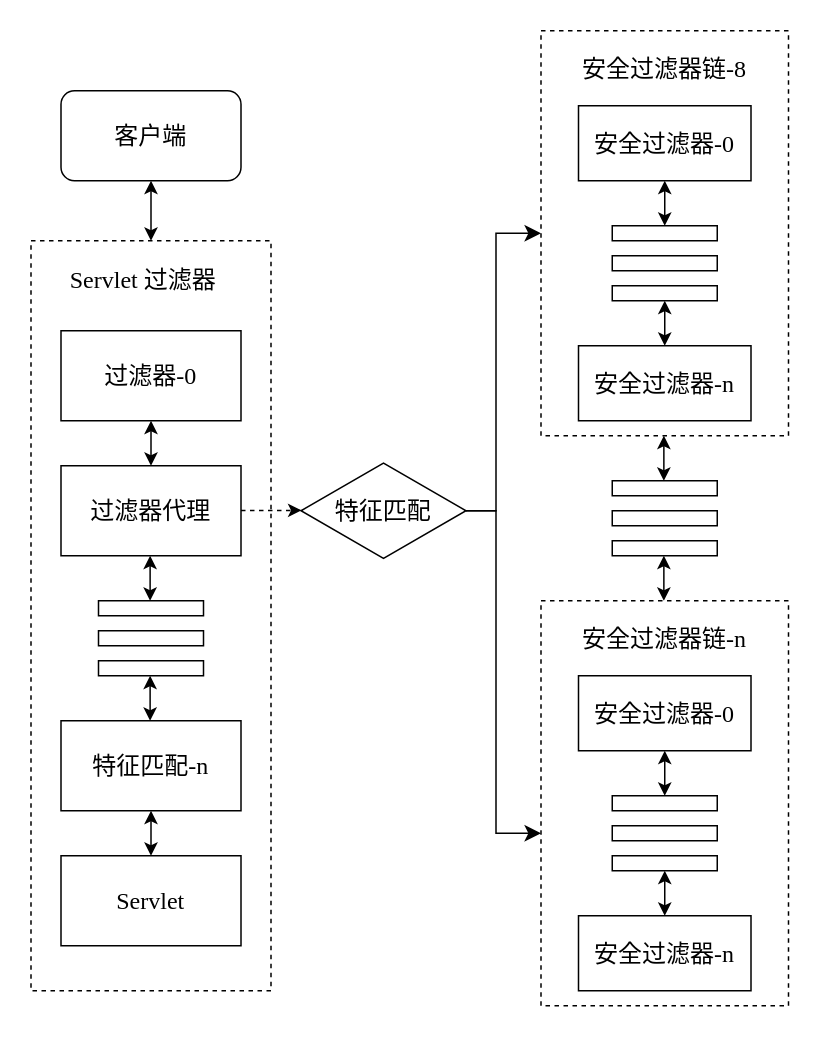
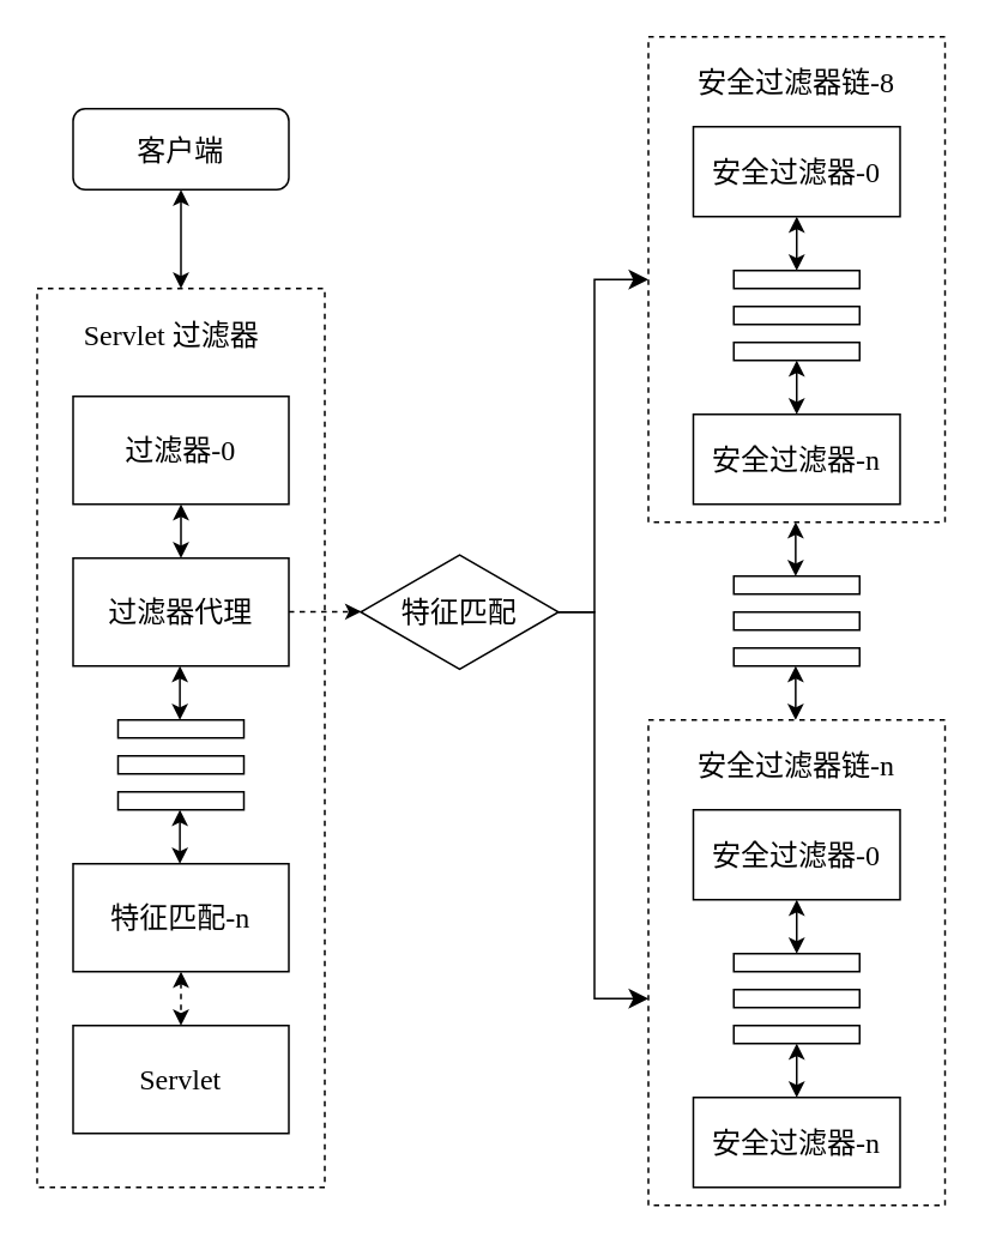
  <mxCell id="0" />
  <mxCell id="1" parent="0" />
  <mxCell id="2" value="" style="rounded=0;whiteSpace=wrap;html=1;dashed=1;fontFamily=Songti SC;fontSize=16;" parent="1" vertex="1"><mxGeometry x="20" y="160" width="160" height="500" as="geometry" /></mxCell>
  <mxCell id="3" style="edgeStyle=none;html=1;startArrow=classic;startFill=1;fontFamily=Songti SC;fontSize=16;" parent="1" source="4" edge="1"><mxGeometry relative="1" as="geometry"><mxPoint x="100" y="160" as="targetPoint" /></mxGeometry></mxCell>
- <mxCell id="4" value="客户端" style="rounded=1;whiteSpace=wrap;html=1;fontFamily=Songti SC;fontSize=16;" parent="1" vertex="1"><mxGeometry x="40" y="60" width="120" height="60" as="geometry" /></mxCell>
+ <mxCell id="4" value="客户端" style="rounded=1;whiteSpace=wrap;html=1;fontFamily=Songti SC;fontSize=16;" parent="1" vertex="1"><mxGeometry x="40" y="60" width="120" height="45" as="geometry" /></mxCell>
  <mxCell id="5" style="edgeStyle=none;html=1;entryX=0.5;entryY=0;entryDx=0;entryDy=0;startArrow=classic;startFill=1;fontFamily=Songti SC;fontSize=16;" parent="1" source="6" target="7" edge="1"><mxGeometry relative="1" as="geometry" /></mxCell>
  <mxCell id="6" value="过滤器-0" style="rounded=0;whiteSpace=wrap;html=1;fontFamily=Songti SC;fontSize=16;" parent="1" vertex="1"><mxGeometry x="40" y="220" width="120" height="60" as="geometry" /></mxCell>
  <mxCell id="7" value="过滤器代理" style="rounded=0;whiteSpace=wrap;html=1;fontFamily=Songti SC;fontSize=16;" parent="1" vertex="1"><mxGeometry x="40" y="310" width="120" height="60" as="geometry" /></mxCell>
- <mxCell id="8" style="edgeStyle=none;html=1;exitX=0.5;exitY=1;exitDx=0;exitDy=0;entryX=0.5;entryY=0;entryDx=0;entryDy=0;startArrow=classic;startFill=1;fontFamily=Songti SC;fontSize=16;" parent="1" source="9" target="10" edge="1"><mxGeometry relative="1" as="geometry" /></mxCell>
+ <mxCell id="8" style="edgeStyle=none;html=1;exitX=0.5;exitY=1;exitDx=0;exitDy=0;entryX=0.5;entryY=0;entryDx=0;entryDy=0;startArrow=classic;startFill=1;fontFamily=Songti SC;fontSize=16;dashed=1;" parent="1" source="9" target="10" edge="1"><mxGeometry relative="1" as="geometry" /></mxCell>
  <mxCell id="9" value="特征匹配-n" style="rounded=0;whiteSpace=wrap;html=1;fontFamily=Songti SC;fontSize=16;" parent="1" vertex="1"><mxGeometry x="40" y="480" width="120" height="60" as="geometry" /></mxCell>
  <mxCell id="10" value="Servlet" style="rounded=0;whiteSpace=wrap;html=1;fontFamily=Songti SC;fontSize=16;" parent="1" vertex="1"><mxGeometry x="40" y="570" width="120" height="60" as="geometry" /></mxCell>
  <mxCell id="11" value="Servlet&amp;nbsp;&lt;span style=&quot;background-color: transparent;&quot;&gt;过滤器&lt;/span&gt;" style="text;html=1;align=center;verticalAlign=middle;whiteSpace=wrap;rounded=0;fontFamily=Songti SC;fontSize=16;" parent="1" vertex="1"><mxGeometry x="20" y="185" width="150" as="geometry" /></mxCell>
  <mxCell id="12" value="特征匹配" style="html=1;whiteSpace=wrap;aspect=fixed;shape=isoRectangle;fontFamily=Songti SC;fontSize=16;" parent="1" vertex="1"><mxGeometry x="200" y="307" width="110" height="66" as="geometry" /></mxCell>
  <mxCell id="13" style="edgeStyle=none;html=1;entryX=0.003;entryY=0.496;entryDx=0;entryDy=0;entryPerimeter=0;fontFamily=Songti SC;fontSize=16;dashed=1;" parent="1" source="7" target="12" edge="1"><mxGeometry relative="1" as="geometry" /></mxCell>
  <mxCell id="14" value="" style="rounded=0;whiteSpace=wrap;html=1;fontFamily=Songti SC;fontSize=16;" parent="1" vertex="1"><mxGeometry x="407.5" y="360" width="70" height="10" as="geometry" /></mxCell>
  <mxCell id="15" value="" style="rounded=0;whiteSpace=wrap;html=1;fontFamily=Songti SC;fontSize=16;" parent="1" vertex="1"><mxGeometry x="407.5" y="340" width="70" height="10" as="geometry" /></mxCell>
  <mxCell id="16" value="" style="rounded=0;whiteSpace=wrap;html=1;fontFamily=Songti SC;fontSize=16;" parent="1" vertex="1"><mxGeometry x="407.5" y="320" width="70" height="10" as="geometry" /></mxCell>
  <mxCell id="17" style="edgeStyle=none;html=1;exitX=0.5;exitY=0;exitDx=0;exitDy=0;entryX=0.5;entryY=1;entryDx=0;entryDy=0;startArrow=classic;startFill=1;fontFamily=Songti SC;fontSize=16;" parent="1" edge="1"><mxGeometry relative="1" as="geometry"><mxPoint x="441.91" y="320" as="sourcePoint" /><mxPoint x="441.91" y="290" as="targetPoint" /></mxGeometry></mxCell>
  <mxCell id="18" style="edgeStyle=none;html=1;exitX=0.5;exitY=0;exitDx=0;exitDy=0;entryX=0.5;entryY=1;entryDx=0;entryDy=0;startArrow=classic;startFill=1;fontFamily=Songti SC;fontSize=16;" parent="1" edge="1"><mxGeometry relative="1" as="geometry"><mxPoint x="441.91" y="400" as="sourcePoint" /><mxPoint x="441.91" y="370" as="targetPoint" /></mxGeometry></mxCell>
  <mxCell id="19" value="" style="edgeStyle=elbowEdgeStyle;elbow=horizontal;endArrow=classic;html=1;curved=0;rounded=0;endSize=8;startSize=8;entryX=0;entryY=0.5;entryDx=0;entryDy=0;fontFamily=Songti SC;fontSize=16;" parent="1" target="35" edge="1"><mxGeometry width="50" height="50" relative="1" as="geometry"><mxPoint x="310" y="340" as="sourcePoint" /><mxPoint x="356.205" y="156" as="targetPoint" /><Array as="points"><mxPoint x="330" y="270" /></Array></mxGeometry></mxCell>
  <mxCell id="20" value="" style="edgeStyle=elbowEdgeStyle;elbow=horizontal;endArrow=classic;html=1;curved=0;rounded=0;endSize=8;startSize=8;entryX=0;entryY=0.5;entryDx=0;entryDy=0;fontFamily=Songti SC;fontSize=16;" parent="1" edge="1"><mxGeometry width="50" height="50" relative="1" as="geometry"><mxPoint x="310" y="340" as="sourcePoint" /><mxPoint x="360" y="555" as="targetPoint" /><Array as="points"><mxPoint x="330" y="460" /></Array></mxGeometry></mxCell>
  <mxCell id="21" value="" style="rounded=0;whiteSpace=wrap;html=1;dashed=1;fontFamily=Songti SC;fontSize=16;" parent="1" vertex="1"><mxGeometry x="360" y="400" width="165" height="270" as="geometry" /></mxCell>
  <mxCell id="22" value="安全过滤器-0" style="rounded=0;whiteSpace=wrap;html=1;fontFamily=Songti SC;fontSize=16;" parent="1" vertex="1"><mxGeometry x="385" y="450" width="115" height="50" as="geometry" /></mxCell>
  <mxCell id="23" style="edgeStyle=none;html=1;exitX=0.5;exitY=0;exitDx=0;exitDy=0;entryX=0.5;entryY=1;entryDx=0;entryDy=0;startArrow=classic;startFill=1;fontFamily=Songti SC;fontSize=16;" parent="1" source="24" target="28" edge="1"><mxGeometry relative="1" as="geometry" /></mxCell>
  <mxCell id="24" value="安全过滤器-n" style="rounded=0;whiteSpace=wrap;html=1;fontFamily=Songti SC;fontSize=16;" parent="1" vertex="1"><mxGeometry x="385" y="610" width="115" height="50" as="geometry" /></mxCell>
  <mxCell id="25" style="edgeStyle=none;html=1;exitX=0.5;exitY=0;exitDx=0;exitDy=0;entryX=0.5;entryY=1;entryDx=0;entryDy=0;startArrow=classic;startFill=1;fontFamily=Songti SC;fontSize=16;" parent="1" source="26" target="22" edge="1"><mxGeometry relative="1" as="geometry" /></mxCell>
  <mxCell id="26" value="" style="rounded=0;whiteSpace=wrap;html=1;fontFamily=Songti SC;fontSize=16;" parent="1" vertex="1"><mxGeometry x="407.5" y="530" width="70" height="10" as="geometry" /></mxCell>
  <mxCell id="27" value="" style="rounded=0;whiteSpace=wrap;html=1;fontFamily=Songti SC;fontSize=16;" parent="1" vertex="1"><mxGeometry x="407.5" y="550" width="70" height="10" as="geometry" /></mxCell>
  <mxCell id="28" value="" style="rounded=0;whiteSpace=wrap;html=1;fontFamily=Songti SC;fontSize=16;" parent="1" vertex="1"><mxGeometry x="407.5" y="570" width="70" height="10" as="geometry" /></mxCell>
  <mxCell id="29" value="" style="rounded=0;whiteSpace=wrap;html=1;fontFamily=Songti SC;fontSize=16;" parent="1" vertex="1"><mxGeometry x="65" y="400" width="70" height="10" as="geometry" /></mxCell>
  <mxCell id="30" value="" style="rounded=0;whiteSpace=wrap;html=1;fontFamily=Songti SC;fontSize=16;" parent="1" vertex="1"><mxGeometry x="65" y="420" width="70" height="10" as="geometry" /></mxCell>
  <mxCell id="31" value="" style="rounded=0;whiteSpace=wrap;html=1;fontFamily=Songti SC;fontSize=16;" parent="1" vertex="1"><mxGeometry x="65" y="440" width="70" height="10" as="geometry" /></mxCell>
  <mxCell id="32" style="edgeStyle=none;html=1;entryX=0.5;entryY=0;entryDx=0;entryDy=0;startArrow=classic;startFill=1;fontFamily=Songti SC;fontSize=16;" parent="1" edge="1"><mxGeometry relative="1" as="geometry"><mxPoint x="99.41" y="370" as="sourcePoint" /><mxPoint x="99.41" y="400" as="targetPoint" /></mxGeometry></mxCell>
  <mxCell id="33" style="edgeStyle=none;html=1;entryX=0.5;entryY=0;entryDx=0;entryDy=0;startArrow=classic;startFill=1;fontFamily=Songti SC;fontSize=16;" parent="1" edge="1"><mxGeometry relative="1" as="geometry"><mxPoint x="99.41" y="450" as="sourcePoint" /><mxPoint x="99.41" y="480" as="targetPoint" /></mxGeometry></mxCell>
  <mxCell id="34" value="安全过滤器链-n" style="text;html=1;align=center;verticalAlign=middle;whiteSpace=wrap;rounded=0;fontFamily=Songti SC;fontSize=16;" parent="1" vertex="1"><mxGeometry x="385" y="410" width="115" height="30" as="geometry" /></mxCell>
  <mxCell id="35" value="" style="rounded=0;whiteSpace=wrap;html=1;dashed=1;fontFamily=Songti SC;fontSize=16;" parent="1" vertex="1"><mxGeometry x="360" y="20" width="165" height="270" as="geometry" /></mxCell>
  <mxCell id="36" value="安全过滤器-0" style="rounded=0;whiteSpace=wrap;html=1;fontFamily=Songti SC;fontSize=16;" parent="1" vertex="1"><mxGeometry x="385" y="70" width="115" height="50" as="geometry" /></mxCell>
  <mxCell id="37" style="edgeStyle=none;html=1;exitX=0.5;exitY=0;exitDx=0;exitDy=0;entryX=0.5;entryY=1;entryDx=0;entryDy=0;startArrow=classic;startFill=1;fontFamily=Songti SC;fontSize=16;" parent="1" source="38" target="42" edge="1"><mxGeometry relative="1" as="geometry" /></mxCell>
  <mxCell id="38" value="安全过滤器-n" style="rounded=0;whiteSpace=wrap;html=1;fontFamily=Songti SC;fontSize=16;" parent="1" vertex="1"><mxGeometry x="385" y="230" width="115" height="50" as="geometry" /></mxCell>
  <mxCell id="39" style="edgeStyle=none;html=1;exitX=0.5;exitY=0;exitDx=0;exitDy=0;entryX=0.5;entryY=1;entryDx=0;entryDy=0;startArrow=classic;startFill=1;fontFamily=Songti SC;fontSize=16;" parent="1" source="40" target="36" edge="1"><mxGeometry relative="1" as="geometry" /></mxCell>
  <mxCell id="40" value="" style="rounded=0;whiteSpace=wrap;html=1;fontFamily=Songti SC;fontSize=16;" parent="1" vertex="1"><mxGeometry x="407.5" y="150" width="70" height="10" as="geometry" /></mxCell>
  <mxCell id="41" value="" style="rounded=0;whiteSpace=wrap;html=1;fontFamily=Songti SC;fontSize=16;" parent="1" vertex="1"><mxGeometry x="407.5" y="170" width="70" height="10" as="geometry" /></mxCell>
  <mxCell id="42" value="" style="rounded=0;whiteSpace=wrap;html=1;fontFamily=Songti SC;fontSize=16;" parent="1" vertex="1"><mxGeometry x="407.5" y="190" width="70" height="10" as="geometry" /></mxCell>
  <mxCell id="43" value="安全过滤器链-8" style="text;html=1;align=center;verticalAlign=middle;whiteSpace=wrap;rounded=0;fontFamily=Songti SC;fontSize=16;" parent="1" vertex="1"><mxGeometry x="385" y="30" width="115" height="30" as="geometry" /></mxCell>
